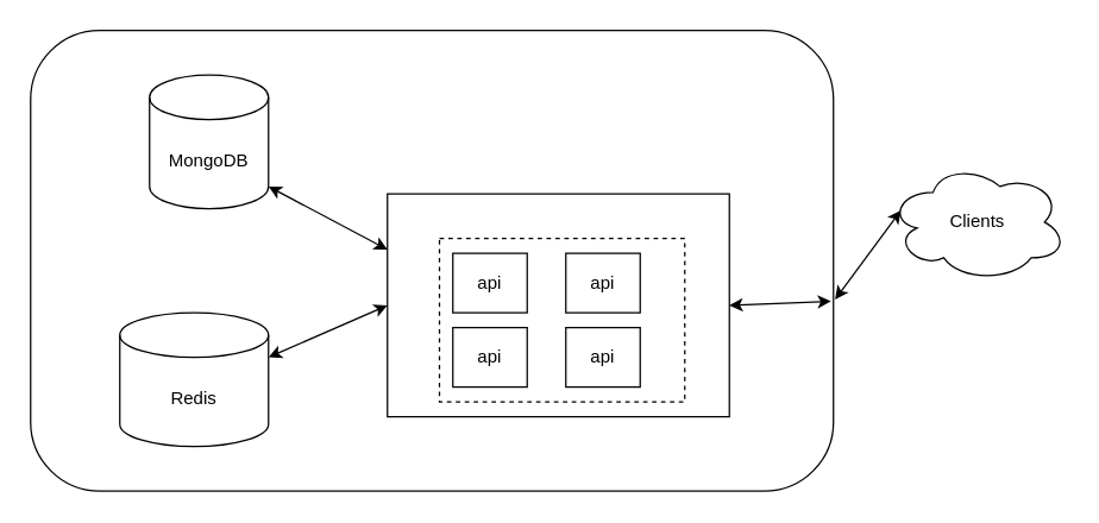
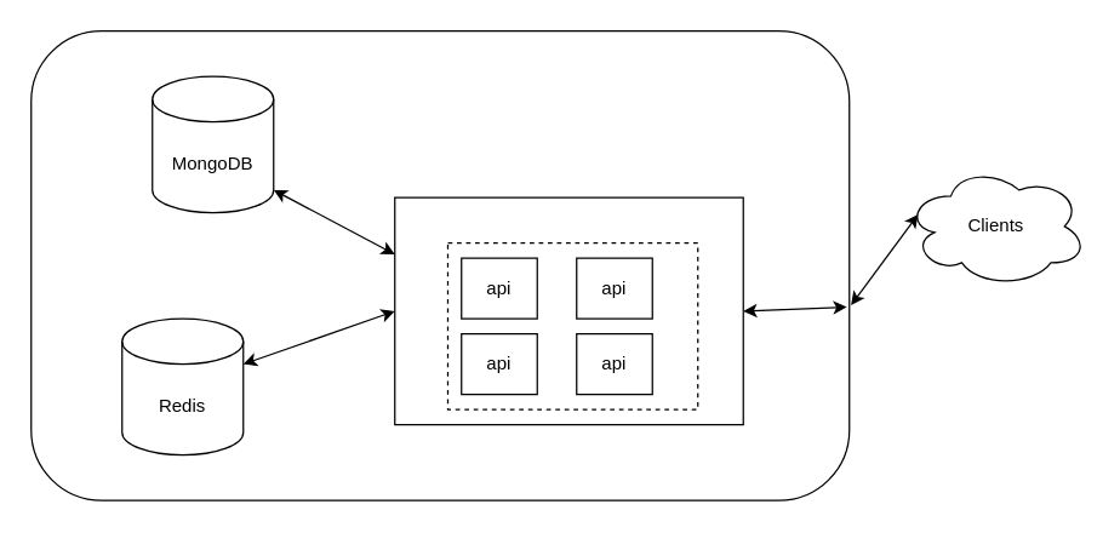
  <mxCell id="0" />
  <mxCell id="1" parent="0" />
  <mxCell id="2" value="" style="rounded=1;whiteSpace=wrap;html=1;fillColor=none;" vertex="1" parent="1"><mxGeometry x="20" y="20" width="540" height="310" as="geometry" /></mxCell>
  <mxCell id="3" value="MongoDB" style="shape=cylinder3;whiteSpace=wrap;html=1;boundedLbl=1;backgroundOutline=1;size=15;" vertex="1" parent="1"><mxGeometry x="100" y="50" width="80" height="90" as="geometry" /></mxCell>
- <mxCell id="4" value="Redis" style="shape=cylinder3;whiteSpace=wrap;html=1;boundedLbl=1;backgroundOutline=1;size=15;" vertex="1" parent="1"><mxGeometry x="80" y="210" width="100" height="90" as="geometry" /></mxCell>
+ <mxCell id="4" value="Redis" style="shape=cylinder3;whiteSpace=wrap;html=1;boundedLbl=1;backgroundOutline=1;size=15;" vertex="1" parent="1"><mxGeometry x="80" y="210" width="80" height="90" as="geometry" /></mxCell>
  <mxCell id="5" value="" style="rounded=0;whiteSpace=wrap;html=1;fillColor=none;" vertex="1" parent="1"><mxGeometry x="260" y="130" width="230" height="150" as="geometry" /></mxCell>
  <mxCell id="6" value="" style="rounded=0;whiteSpace=wrap;html=1;fillColor=none;dashed=1;" vertex="1" parent="1"><mxGeometry x="295" y="160" width="165" height="110" as="geometry" /></mxCell>
  <mxCell id="7" value="api" style="rounded=0;whiteSpace=wrap;html=1;fillColor=none;" vertex="1" parent="1"><mxGeometry x="304" y="170" width="50" height="40" as="geometry" /></mxCell>
  <mxCell id="8" value="api" style="rounded=0;whiteSpace=wrap;html=1;fillColor=none;" vertex="1" parent="1"><mxGeometry x="380" y="170" width="50" height="40" as="geometry" /></mxCell>
  <mxCell id="9" value="api" style="rounded=0;whiteSpace=wrap;html=1;fillColor=none;" vertex="1" parent="1"><mxGeometry x="304" y="220" width="50" height="40" as="geometry" /></mxCell>
  <mxCell id="10" value="api" style="rounded=0;whiteSpace=wrap;html=1;fillColor=none;" vertex="1" parent="1"><mxGeometry x="380" y="220" width="50" height="40" as="geometry" /></mxCell>
  <mxCell id="11" value="" style="endArrow=classic;startArrow=classic;html=1;rounded=0;exitX=1;exitY=1;exitDx=0;exitDy=-15;exitPerimeter=0;entryX=0;entryY=0.25;entryDx=0;entryDy=0;" edge="1" parent="1" source="3" target="5"><mxGeometry width="50" height="50" relative="1" as="geometry"><mxPoint x="280" y="290" as="sourcePoint" /><mxPoint x="330" y="240" as="targetPoint" /></mxGeometry></mxCell>
  <mxCell id="12" value="" style="endArrow=classic;startArrow=classic;html=1;rounded=0;exitX=1;exitY=0;exitDx=0;exitDy=30;exitPerimeter=0;entryX=0;entryY=0.5;entryDx=0;entryDy=0;" edge="1" parent="1" source="4" target="5"><mxGeometry width="50" height="50" relative="1" as="geometry"><mxPoint x="170" y="135" as="sourcePoint" /><mxPoint x="270" y="178" as="targetPoint" /></mxGeometry></mxCell>
  <mxCell id="13" value="Clients" style="ellipse;shape=cloud;whiteSpace=wrap;html=1;" vertex="1" parent="1"><mxGeometry x="597" y="109" width="120" height="80" as="geometry" /></mxCell>
  <mxCell id="14" value="" style="endArrow=classic;startArrow=classic;html=1;rounded=0;entryX=0.07;entryY=0.4;entryDx=0;entryDy=0;entryPerimeter=0;exitX=1.002;exitY=0.584;exitDx=0;exitDy=0;exitPerimeter=0;" edge="1" parent="1" source="2" target="13"><mxGeometry width="50" height="50" relative="1" as="geometry"><mxPoint x="280" y="290" as="sourcePoint" /><mxPoint x="330" y="240" as="targetPoint" /></mxGeometry></mxCell>
  <mxCell id="15" value="" style="endArrow=classic;startArrow=classic;html=1;rounded=0;entryX=0.997;entryY=0.588;entryDx=0;entryDy=0;exitX=1;exitY=0.5;exitDx=0;exitDy=0;entryPerimeter=0;" edge="1" parent="1" source="5" target="2"><mxGeometry width="50" height="50" relative="1" as="geometry"><mxPoint x="570" y="205" as="sourcePoint" /><mxPoint x="615" y="205" as="targetPoint" /></mxGeometry></mxCell>
